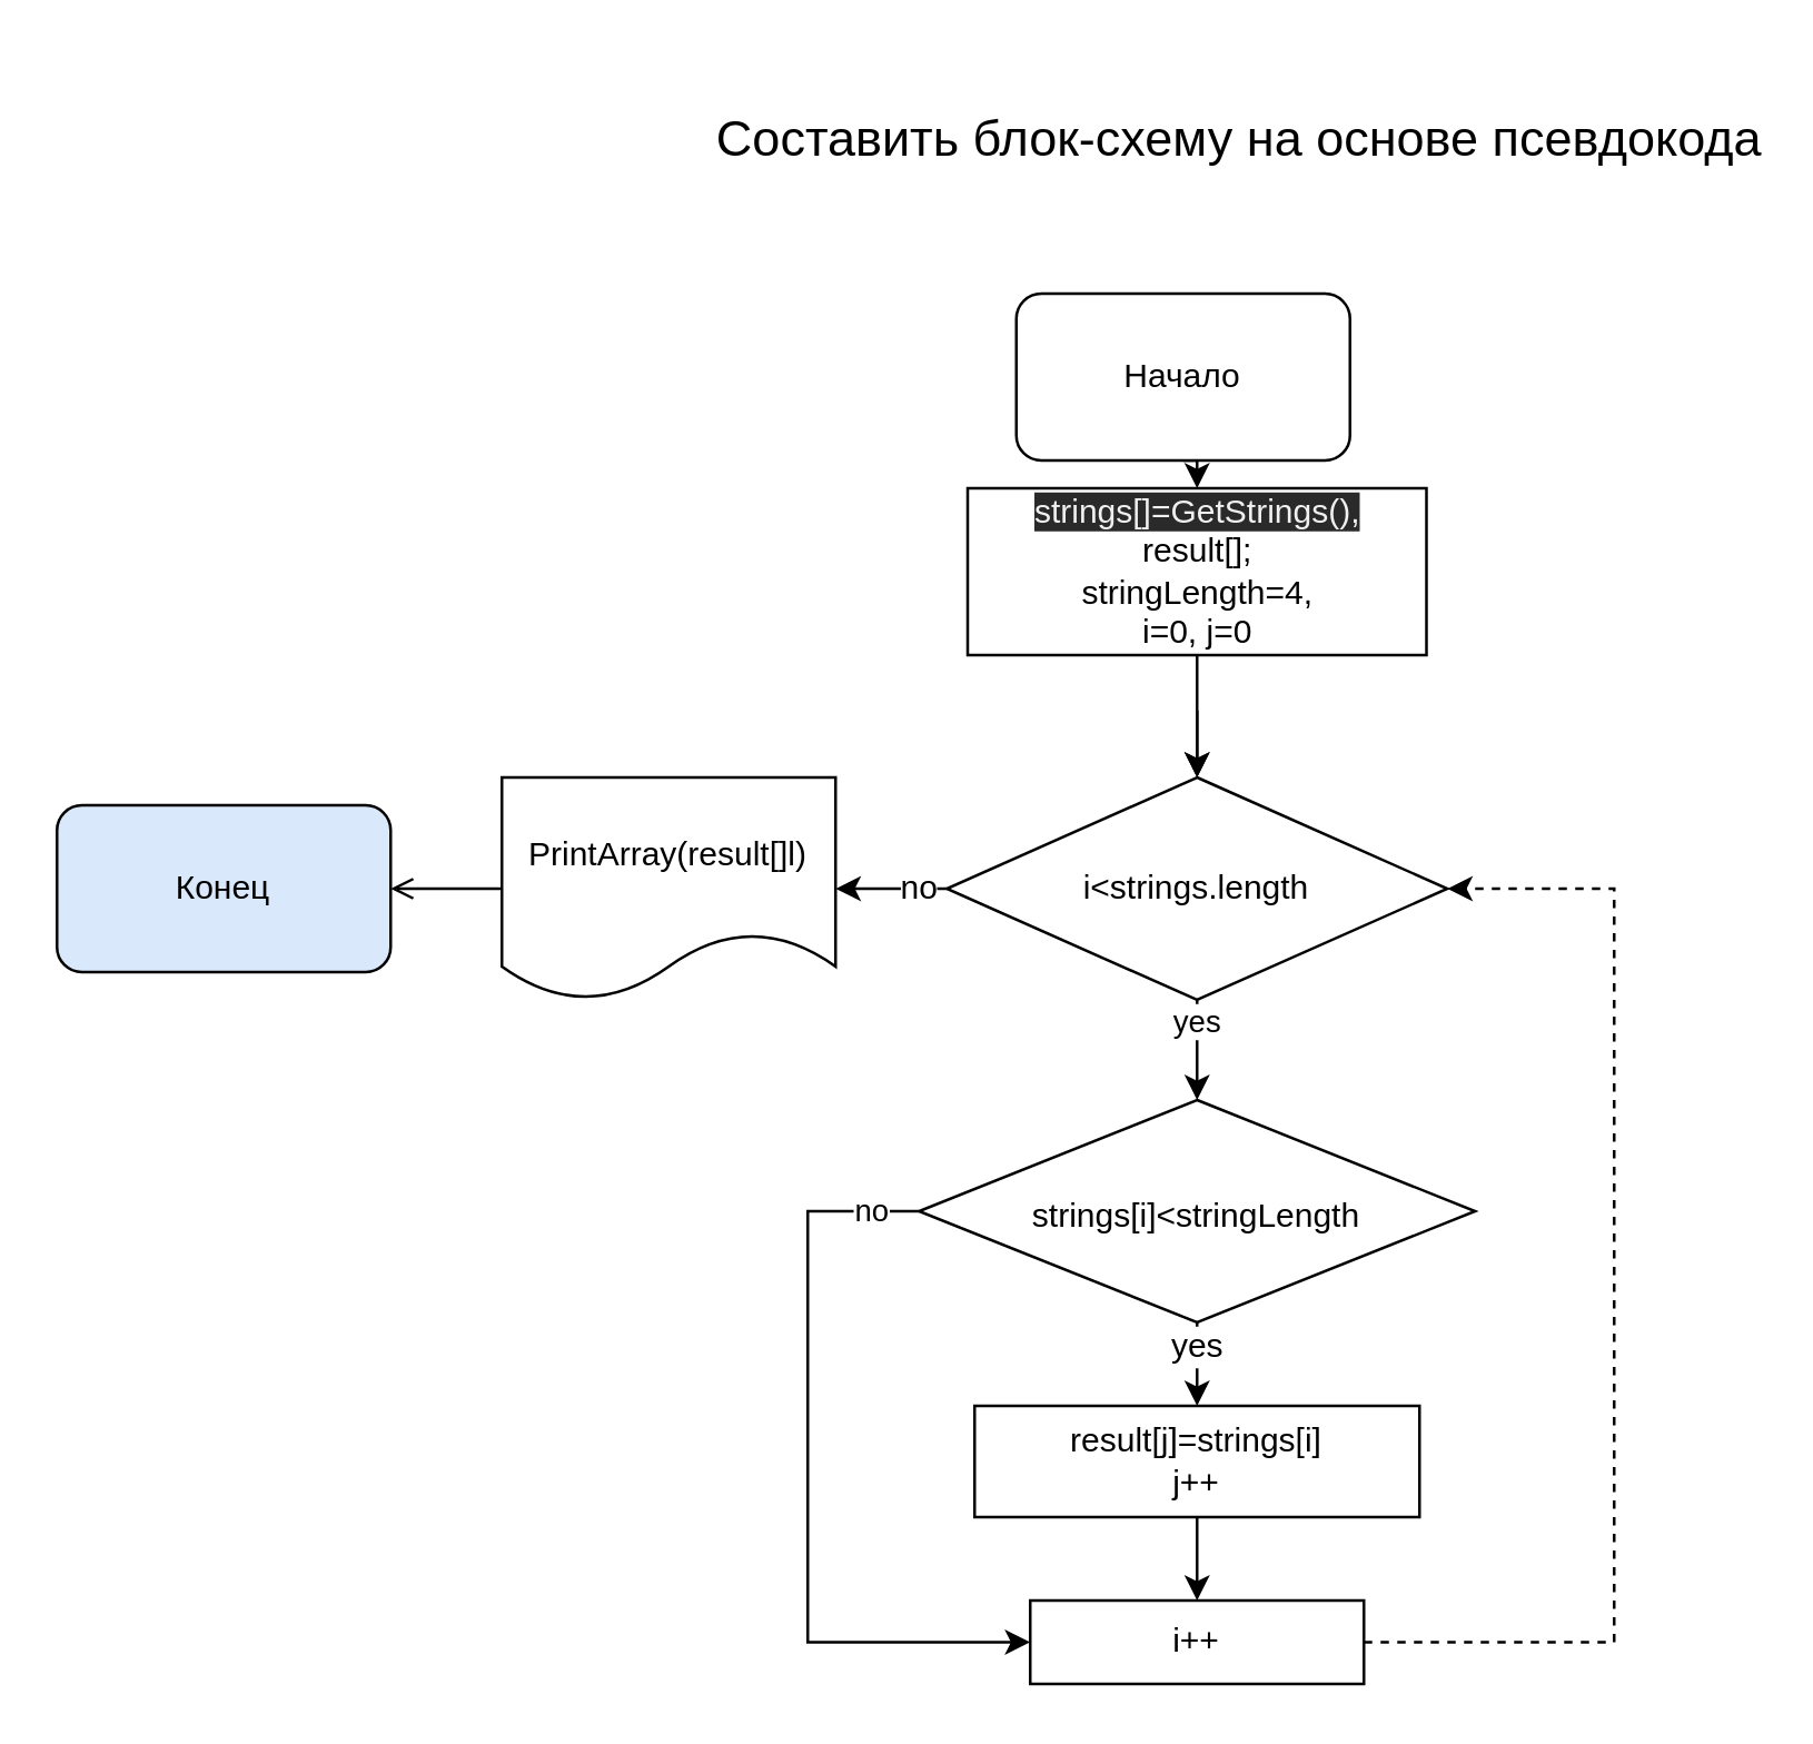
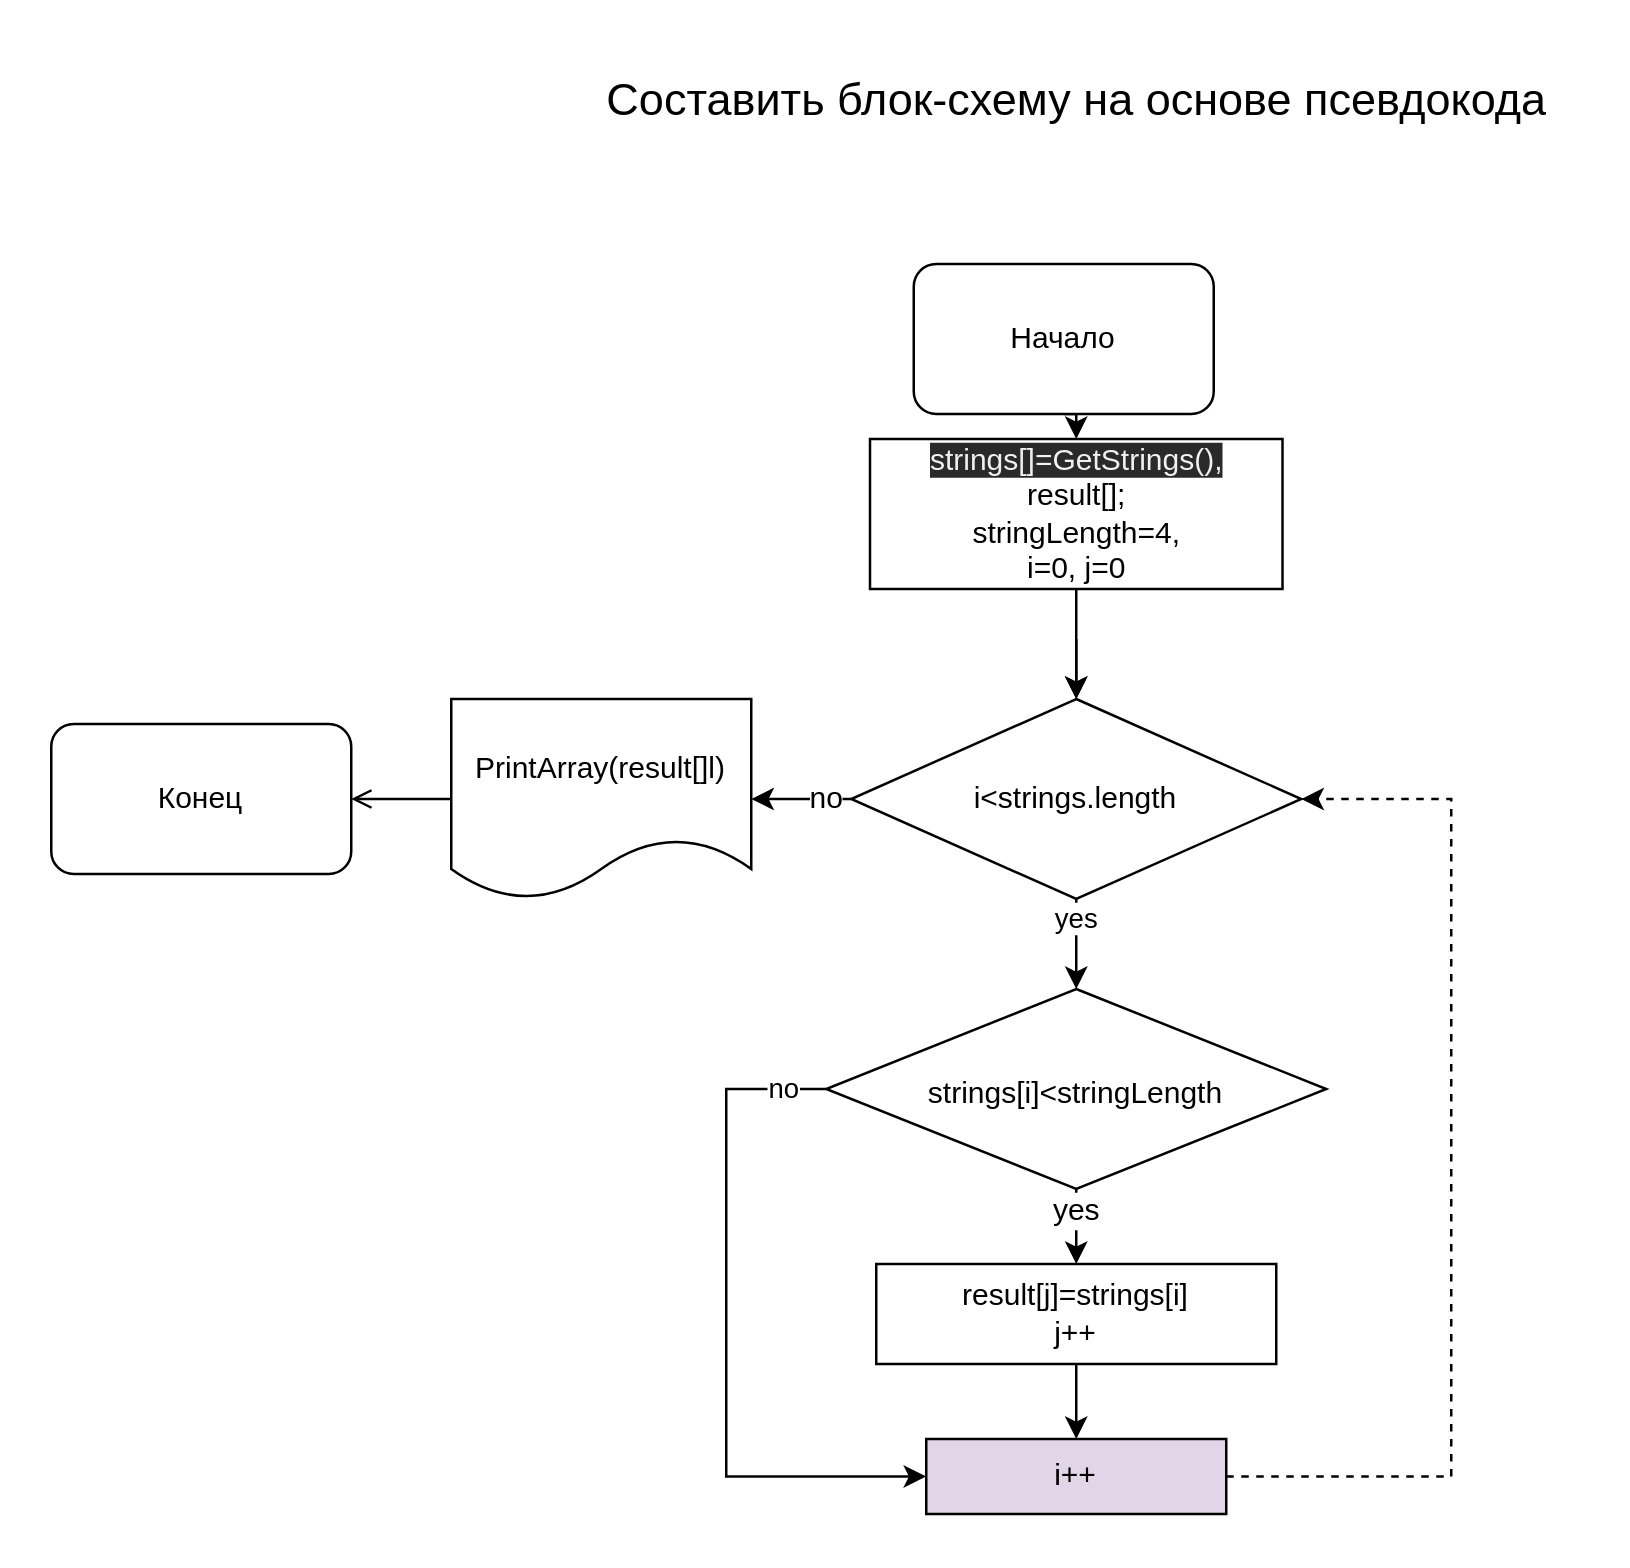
  <mxCell id="0" />
  <mxCell id="1" parent="0" />
  <mxCell id="2" value="" style="edgeStyle=orthogonalEdgeStyle;rounded=0;orthogonalLoop=1;jettySize=auto;html=1;entryX=0.5;entryY=0;entryDx=0;entryDy=0;exitX=0.5;exitY=1;exitDx=0;exitDy=0;" parent="1" source="3" edge="1"><mxGeometry relative="1" as="geometry"><mxPoint x="430" y="175" as="targetPoint" /></mxGeometry></mxCell>
  <mxCell id="3" value="Начало" style="rounded=1;whiteSpace=wrap;html=1;" parent="1" vertex="1"><mxGeometry x="365" y="105" width="120" height="60" as="geometry" /></mxCell>
- <mxCell id="4" value="Конец" style="rounded=1;whiteSpace=wrap;html=1;fillColor=#dae8fc;" parent="1" vertex="1"><mxGeometry x="20" y="289" width="120" height="60" as="geometry" /></mxCell>
- <mxCell id="5" value="&lt;font style=&quot;font-size: 18px&quot;&gt;Составить блок-схему на основе псевдокода&lt;br&gt;&lt;/font&gt;" style="text;html=1;align=center;verticalAlign=middle;resizable=0;points=[];autosize=1;strokeColor=none;fillColor=none;" parent="1" vertex="1"><mxGeometry x="245" y="30" width="400" height="40" as="geometry" /></mxCell>
+ <mxCell id="4" value="Конец" style="rounded=1;whiteSpace=wrap;html=1;" parent="1" vertex="1"><mxGeometry x="20" y="289" width="120" height="60" as="geometry" /></mxCell>
+ <mxCell id="5" value="&lt;font style=&quot;font-size: 18px&quot;&gt;Составить блок-схему на основе псевдокода&lt;br&gt;&lt;/font&gt;" style="text;html=1;align=center;verticalAlign=middle;resizable=0;points=[];autosize=1;strokeColor=none;fillColor=none;" parent="1" vertex="1"><mxGeometry x="230" y="20" width="400" height="40" as="geometry" /></mxCell>
  <mxCell id="6" value="" style="edgeStyle=orthogonalEdgeStyle;rounded=0;orthogonalLoop=1;jettySize=auto;html=1;" parent="1" edge="1"><mxGeometry relative="1" as="geometry"><mxPoint x="430" y="279" as="targetPoint" /><mxPoint x="430" y="255" as="sourcePoint" /></mxGeometry></mxCell>
  <mxCell id="7" value="" style="edgeStyle=orthogonalEdgeStyle;rounded=0;orthogonalLoop=1;jettySize=auto;html=1;exitX=0.5;exitY=1;exitDx=0;exitDy=0;entryX=0.5;entryY=0;entryDx=0;entryDy=0;" parent="1" source="15" target="10" edge="1"><mxGeometry relative="1" as="geometry"><mxPoint x="430" y="349" as="targetPoint" /><mxPoint x="430" y="285" as="sourcePoint" /></mxGeometry></mxCell>
  <mxCell id="8" value="yes" style="edgeStyle=orthogonalEdgeStyle;html=1;rounded=0;entryX=0.5;entryY=0;entryDx=0;entryDy=0;" parent="1" source="10" target="18" edge="1"><mxGeometry x="-0.538" relative="1" as="geometry"><mxPoint x="430" y="435" as="targetPoint" /><mxPoint as="offset" /></mxGeometry></mxCell>
  <mxCell id="9" value="no" style="edgeStyle=orthogonalEdgeStyle;rounded=0;orthogonalLoop=1;jettySize=auto;html=1;exitX=0;exitY=0.5;exitDx=0;exitDy=0;entryX=1;entryY=0.5;entryDx=0;entryDy=0;fontSize=12;" parent="1" source="10" target="14" edge="1"><mxGeometry x="-0.5" relative="1" as="geometry"><mxPoint as="offset" /></mxGeometry></mxCell>
  <mxCell id="10" value="i&amp;lt;strings.length" style="rhombus;whiteSpace=wrap;html=1;" parent="1" vertex="1"><mxGeometry x="340" y="279" width="180" height="80" as="geometry" /></mxCell>
  <mxCell id="11" style="edgeStyle=orthogonalEdgeStyle;rounded=0;orthogonalLoop=1;jettySize=auto;html=1;exitX=0.5;exitY=1;exitDx=0;exitDy=0;entryX=0.5;entryY=0;entryDx=0;entryDy=0;fontSize=12;" parent="1" source="12" target="20" edge="1"><mxGeometry relative="1" as="geometry" /></mxCell>
  <mxCell id="12" value="result[j]=strings[i]&lt;br&gt;j++" style="whiteSpace=wrap;html=1;" parent="1" vertex="1"><mxGeometry x="350" y="505" width="160" height="40" as="geometry" /></mxCell>
  <mxCell id="13" style="edgeStyle=orthogonalEdgeStyle;rounded=0;html=1;entryX=1;entryY=0.5;entryDx=0;entryDy=0;endArrow=open;" parent="1" source="14" target="4" edge="1"><mxGeometry relative="1" as="geometry" /></mxCell>
  <mxCell id="14" value="PrintArray(result[]l)" style="shape=document;whiteSpace=wrap;html=1;boundedLbl=1;" parent="1" vertex="1"><mxGeometry x="180" y="279" width="120" height="80" as="geometry" /></mxCell>
  <mxCell id="15" value="&lt;span style=&quot;color: rgb(240, 240, 240); font-family: Helvetica; font-size: 12px; font-style: normal; font-variant-ligatures: normal; font-variant-caps: normal; font-weight: 400; letter-spacing: normal; orphans: 2; text-align: center; text-indent: 0px; text-transform: none; widows: 2; word-spacing: 0px; -webkit-text-stroke-width: 0px; background-color: rgb(42, 42, 42); text-decoration-thickness: initial; text-decoration-style: initial; text-decoration-color: initial;&quot;&gt;strings[]=GetStrings(),&lt;br&gt;&lt;/span&gt;result[];&lt;br&gt;stringLength=4,&lt;br&gt;i=0, j=0" style="rounded=0;whiteSpace=wrap;html=1;" parent="1" vertex="1"><mxGeometry x="347.5" y="175" width="165" height="60" as="geometry" /></mxCell>
  <mxCell id="16" value="yes" style="edgeStyle=orthogonalEdgeStyle;rounded=0;orthogonalLoop=1;jettySize=auto;html=1;fontSize=12;entryX=0.5;entryY=0;entryDx=0;entryDy=0;exitX=0.5;exitY=1;exitDx=0;exitDy=0;" parent="1" source="18" target="12" edge="1"><mxGeometry x="-0.429" relative="1" as="geometry"><mxPoint x="400" y="525" as="targetPoint" /><mxPoint as="offset" /></mxGeometry></mxCell>
  <mxCell id="17" value="no" style="edgeStyle=orthogonalEdgeStyle;rounded=0;orthogonalLoop=1;jettySize=auto;html=1;exitX=0;exitY=0.5;exitDx=0;exitDy=0;entryX=0;entryY=0.5;entryDx=0;entryDy=0;" edge="1" parent="1" source="18" target="20"><mxGeometry x="-0.875" relative="1" as="geometry"><mxPoint x="250" y="445" as="targetPoint" /><Array as="points"><mxPoint x="290" y="435" /><mxPoint x="290" y="590" /></Array><mxPoint as="offset" /></mxGeometry></mxCell>
  <mxCell id="18" value="&lt;font style=&quot;font-size: 12px;&quot;&gt;strings[i]&amp;lt;stringLength&lt;/font&gt;" style="rhombus;whiteSpace=wrap;html=1;fontSize=19;" parent="1" vertex="1"><mxGeometry x="330" y="395" width="200" height="80" as="geometry" /></mxCell>
  <mxCell id="19" style="edgeStyle=orthogonalEdgeStyle;rounded=0;orthogonalLoop=1;jettySize=auto;html=1;exitX=1;exitY=0.5;exitDx=0;exitDy=0;entryX=1;entryY=0.5;entryDx=0;entryDy=0;dashed=1;" edge="1" parent="1" source="20" target="10"><mxGeometry relative="1" as="geometry"><Array as="points"><mxPoint x="580" y="590" /><mxPoint x="580" y="319" /></Array></mxGeometry></mxCell>
- <mxCell id="20" value="i++" style="rounded=0;whiteSpace=wrap;html=1;fontSize=12;" parent="1" vertex="1"><mxGeometry x="370" y="575" width="120" height="30" as="geometry" /></mxCell>
+ <mxCell id="20" value="i++" style="rounded=0;whiteSpace=wrap;html=1;fontSize=12;fillColor=#e1d5e7;" parent="1" vertex="1"><mxGeometry x="370" y="575" width="120" height="30" as="geometry" /></mxCell>
